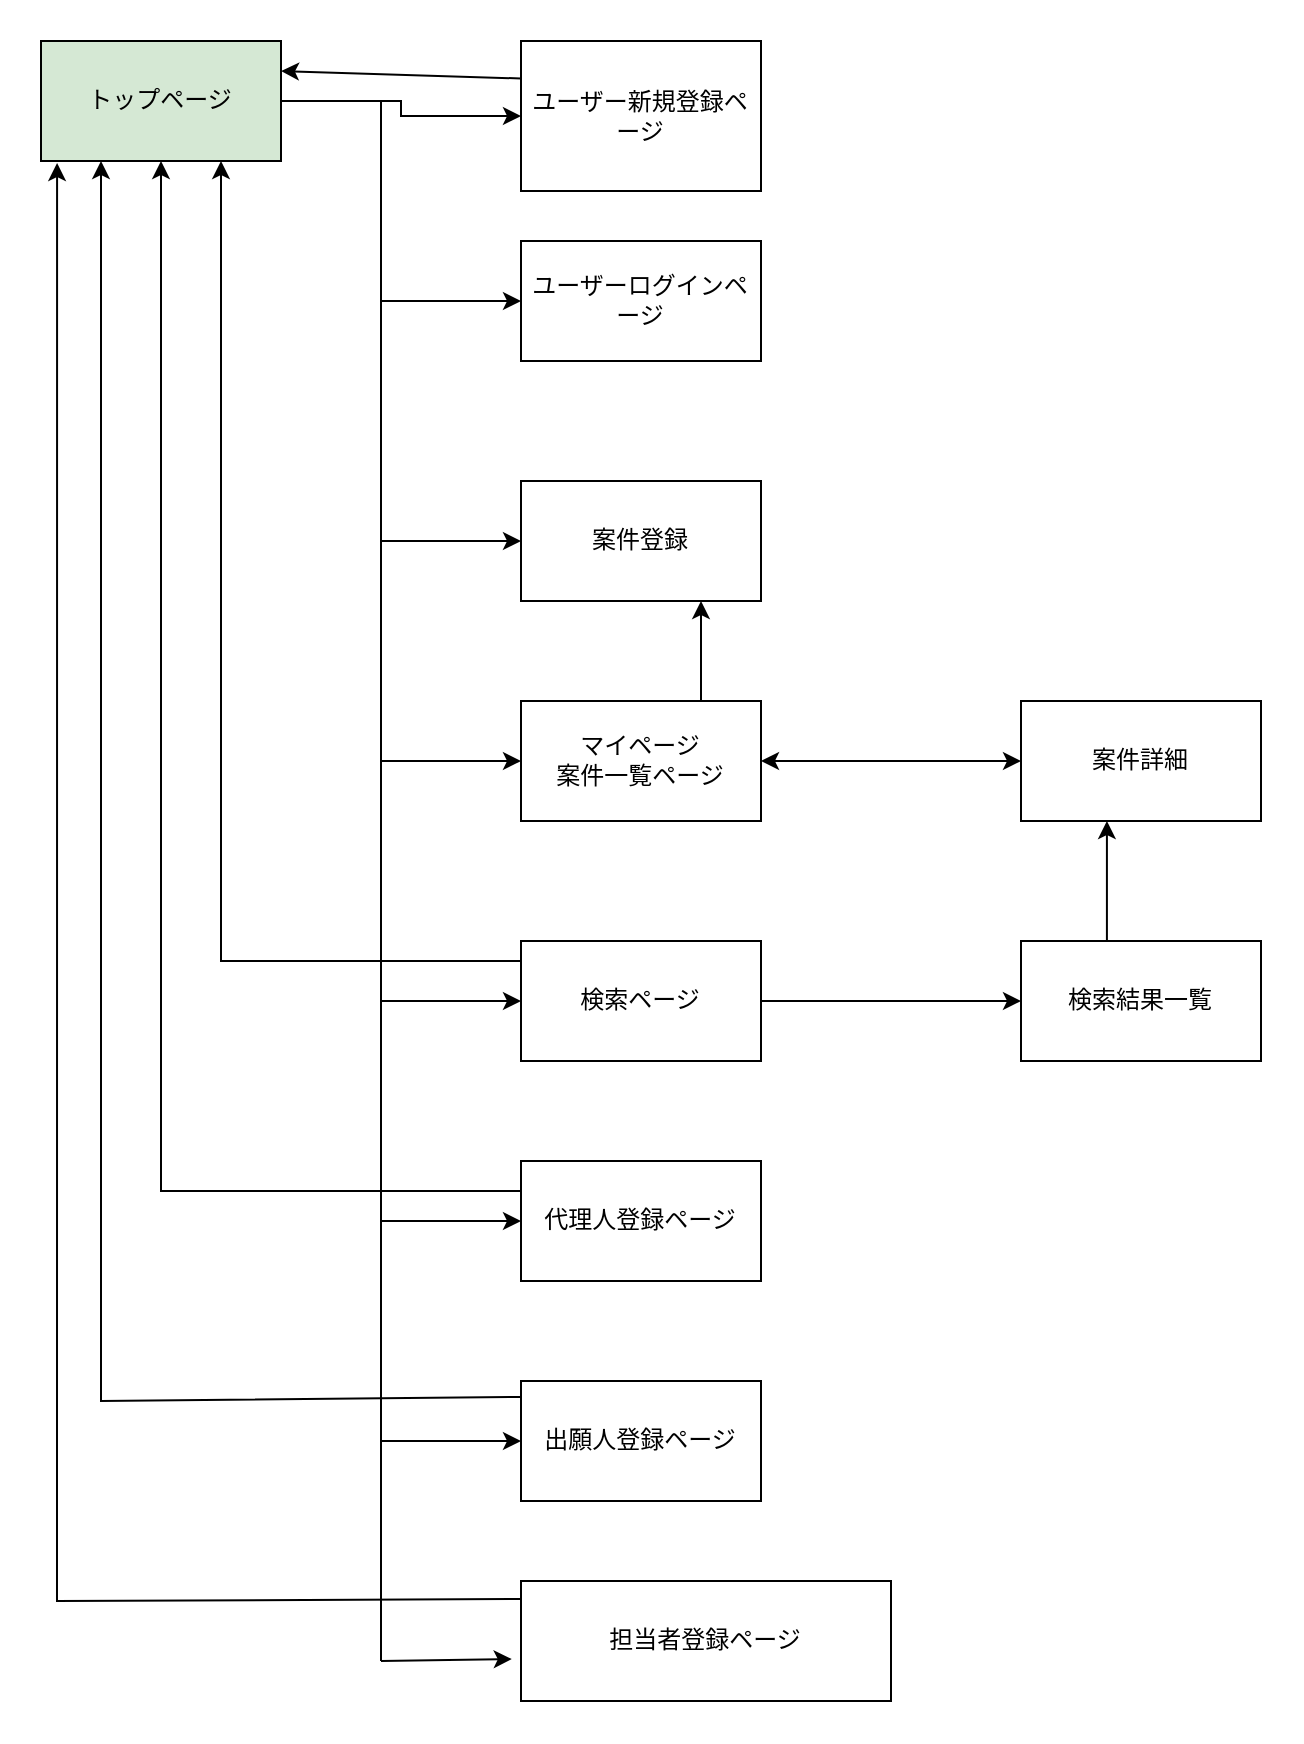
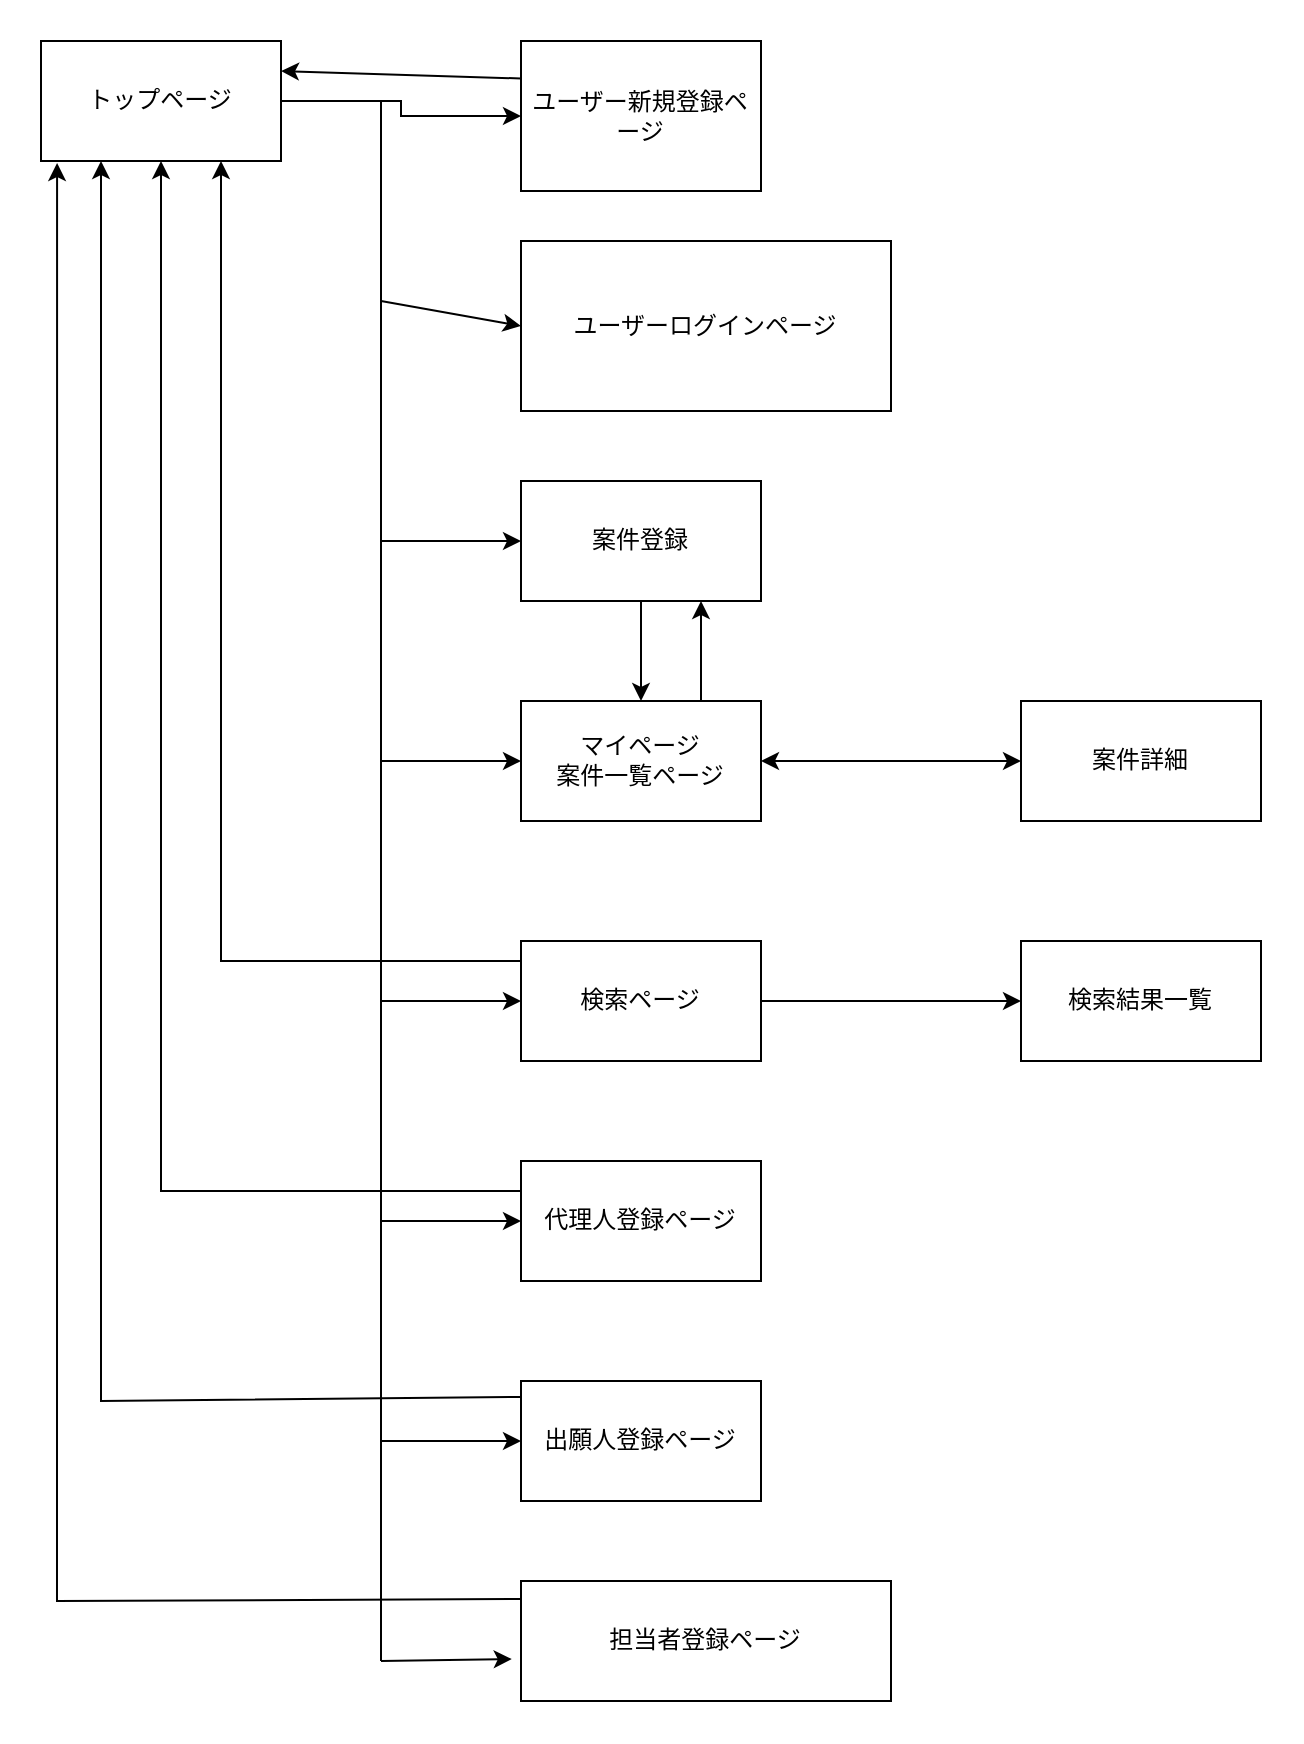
  <mxCell id="0" />
  <mxCell id="1" parent="0" />
  <mxCell id="2" style="edgeStyle=orthogonalEdgeStyle;rounded=0;orthogonalLoop=1;jettySize=auto;html=1;exitX=1;exitY=0.5;exitDx=0;exitDy=0;entryX=0;entryY=0.5;entryDx=0;entryDy=0;" edge="1" parent="1" source="3" target="7"><mxGeometry relative="1" as="geometry" /></mxCell>
- <mxCell id="3" value="トップページ" style="rounded=0;whiteSpace=wrap;html=1;fillColor=#d5e8d4;" vertex="1" parent="1"><mxGeometry x="20" y="20" width="120" height="60" as="geometry" /></mxCell>
+ <mxCell id="3" value="トップページ" style="rounded=0;whiteSpace=wrap;html=1;" vertex="1" parent="1"><mxGeometry x="20" y="20" width="120" height="60" as="geometry" /></mxCell>
  <mxCell id="4" value="案件登録" style="rounded=0;whiteSpace=wrap;html=1;" vertex="1" parent="1"><mxGeometry x="260" y="240" width="120" height="60" as="geometry" /></mxCell>
  <mxCell id="5" value="マイページ&lt;div&gt;案件一覧ページ&lt;/div&gt;" style="rounded=0;whiteSpace=wrap;html=1;" vertex="1" parent="1"><mxGeometry x="260" y="350" width="120" height="60" as="geometry" /></mxCell>
  <mxCell id="6" value="検索ページ" style="rounded=0;whiteSpace=wrap;html=1;" vertex="1" parent="1"><mxGeometry x="260" y="470" width="120" height="60" as="geometry" /></mxCell>
  <mxCell id="7" value="ユーザー新規登録ページ" style="rounded=0;whiteSpace=wrap;html=1;" vertex="1" parent="1"><mxGeometry x="260" y="20" width="120" height="75" as="geometry" /></mxCell>
- <mxCell id="8" value="ユーザーログインページ" style="rounded=0;whiteSpace=wrap;html=1;" vertex="1" parent="1"><mxGeometry x="260" y="120" width="120" height="60" as="geometry" /></mxCell>
+ <mxCell id="8" value="ユーザーログインページ" style="rounded=0;whiteSpace=wrap;html=1;" vertex="1" parent="1"><mxGeometry x="260" y="120" width="185" height="85" as="geometry" /></mxCell>
  <mxCell id="9" value="案件詳細" style="rounded=0;whiteSpace=wrap;html=1;" vertex="1" parent="1"><mxGeometry x="510" y="350" width="120" height="60" as="geometry" /></mxCell>
  <mxCell id="10" value="代理人登録ページ" style="rounded=0;whiteSpace=wrap;html=1;" vertex="1" parent="1"><mxGeometry x="260" y="580" width="120" height="60" as="geometry" /></mxCell>
  <mxCell id="11" value="出願人登録ページ" style="rounded=0;whiteSpace=wrap;html=1;" vertex="1" parent="1"><mxGeometry x="260" y="690" width="120" height="60" as="geometry" /></mxCell>
  <mxCell id="12" value="担当者登録ページ" style="rounded=0;whiteSpace=wrap;html=1;" vertex="1" parent="1"><mxGeometry x="260" y="790" width="185" height="60" as="geometry" /></mxCell>
  <mxCell id="13" value="" style="endArrow=none;html=1;rounded=0;" edge="1" parent="1"><mxGeometry width="50" height="50" relative="1" as="geometry"><mxPoint x="190" y="830" as="sourcePoint" /><mxPoint x="190" y="50" as="targetPoint" /></mxGeometry></mxCell>
  <mxCell id="14" value="" style="endArrow=classic;startArrow=classic;html=1;rounded=0;entryX=0;entryY=0.5;entryDx=0;entryDy=0;" edge="1" parent="1" target="9"><mxGeometry width="50" height="50" relative="1" as="geometry"><mxPoint x="380" y="380" as="sourcePoint" /><mxPoint x="500" y="380" as="targetPoint" /></mxGeometry></mxCell>
- <mxCell id="15" value="" style="endArrow=classic;html=1;rounded=0;entryX=0.358;entryY=1;entryDx=0;entryDy=0;entryPerimeter=0;exitX=0.358;exitY=0;exitDx=0;exitDy=0;exitPerimeter=0;" edge="1" parent="1" source="16" target="9"><mxGeometry width="50" height="50" relative="1" as="geometry"><mxPoint x="553" y="480" as="sourcePoint" /><mxPoint x="400" y="320" as="targetPoint" /><Array as="points" /></mxGeometry></mxCell>
  <mxCell id="16" value="検索結果一覧" style="rounded=0;whiteSpace=wrap;html=1;" vertex="1" parent="1"><mxGeometry x="510" y="470" width="120" height="60" as="geometry" /></mxCell>
  <mxCell id="17" value="" style="endArrow=classic;html=1;rounded=0;entryX=0;entryY=0.5;entryDx=0;entryDy=0;" edge="1" parent="1" target="5"><mxGeometry width="50" height="50" relative="1" as="geometry"><mxPoint x="190" y="380" as="sourcePoint" /><mxPoint x="400" y="440" as="targetPoint" /></mxGeometry></mxCell>
  <mxCell id="18" value="" style="endArrow=classic;html=1;rounded=0;entryX=0;entryY=0.5;entryDx=0;entryDy=0;" edge="1" parent="1" target="4"><mxGeometry width="50" height="50" relative="1" as="geometry"><mxPoint x="190" y="270" as="sourcePoint" /><mxPoint x="400" y="350" as="targetPoint" /></mxGeometry></mxCell>
+ <mxCell id="19" value="" style="endArrow=classic;html=1;rounded=0;exitX=0.5;exitY=1;exitDx=0;exitDy=0;entryX=0.5;entryY=0;entryDx=0;entryDy=0;" edge="1" parent="1" source="4" target="5"><mxGeometry width="50" height="50" relative="1" as="geometry"><mxPoint x="350" y="400" as="sourcePoint" /><mxPoint x="400" y="350" as="targetPoint" /></mxGeometry></mxCell>
  <mxCell id="20" value="" style="endArrow=classic;html=1;rounded=0;entryX=0.75;entryY=1;entryDx=0;entryDy=0;" edge="1" parent="1" target="4"><mxGeometry width="50" height="50" relative="1" as="geometry"><mxPoint x="350" y="350" as="sourcePoint" /><mxPoint x="400" y="350" as="targetPoint" /></mxGeometry></mxCell>
  <mxCell id="21" value="" style="endArrow=classic;html=1;rounded=0;entryX=0;entryY=0.5;entryDx=0;entryDy=0;" edge="1" parent="1" target="6"><mxGeometry width="50" height="50" relative="1" as="geometry"><mxPoint x="190" y="500" as="sourcePoint" /><mxPoint x="400" y="480" as="targetPoint" /></mxGeometry></mxCell>
  <mxCell id="22" value="" style="endArrow=classic;html=1;rounded=0;entryX=0;entryY=0.5;entryDx=0;entryDy=0;exitX=1;exitY=0.5;exitDx=0;exitDy=0;" edge="1" parent="1" source="6" target="16"><mxGeometry width="50" height="50" relative="1" as="geometry"><mxPoint x="350" y="530" as="sourcePoint" /><mxPoint x="400" y="480" as="targetPoint" /></mxGeometry></mxCell>
  <mxCell id="23" value="" style="endArrow=classic;html=1;rounded=0;entryX=1;entryY=0.25;entryDx=0;entryDy=0;exitX=0;exitY=0.25;exitDx=0;exitDy=0;" edge="1" parent="1" source="7" target="3"><mxGeometry width="50" height="50" relative="1" as="geometry"><mxPoint x="350" y="250" as="sourcePoint" /><mxPoint x="400" y="200" as="targetPoint" /></mxGeometry></mxCell>
  <mxCell id="24" value="" style="endArrow=classic;html=1;rounded=0;entryX=0;entryY=0.5;entryDx=0;entryDy=0;" edge="1" parent="1" target="8"><mxGeometry width="50" height="50" relative="1" as="geometry"><mxPoint x="190" y="150" as="sourcePoint" /><mxPoint x="400" y="200" as="targetPoint" /></mxGeometry></mxCell>
  <mxCell id="25" value="" style="endArrow=classic;html=1;rounded=0;entryX=0;entryY=0.5;entryDx=0;entryDy=0;" edge="1" parent="1" target="10"><mxGeometry width="50" height="50" relative="1" as="geometry"><mxPoint x="190" y="610" as="sourcePoint" /><mxPoint x="400" y="640" as="targetPoint" /></mxGeometry></mxCell>
  <mxCell id="26" value="" style="endArrow=classic;html=1;rounded=0;entryX=0;entryY=0.5;entryDx=0;entryDy=0;" edge="1" parent="1" target="11"><mxGeometry width="50" height="50" relative="1" as="geometry"><mxPoint x="190" y="720" as="sourcePoint" /><mxPoint x="400" y="640" as="targetPoint" /></mxGeometry></mxCell>
  <mxCell id="27" value="" style="endArrow=classic;html=1;rounded=0;entryX=-0.025;entryY=0.65;entryDx=0;entryDy=0;entryPerimeter=0;" edge="1" parent="1" target="12"><mxGeometry width="50" height="50" relative="1" as="geometry"><mxPoint x="190" y="830" as="sourcePoint" /><mxPoint x="250" y="830" as="targetPoint" /></mxGeometry></mxCell>
  <mxCell id="28" value="" style="endArrow=classic;html=1;rounded=0;entryX=0.75;entryY=1;entryDx=0;entryDy=0;" edge="1" parent="1" target="3"><mxGeometry width="50" height="50" relative="1" as="geometry"><mxPoint x="260" y="480" as="sourcePoint" /><mxPoint x="80" y="280" as="targetPoint" /><Array as="points"><mxPoint x="110" y="480" /></Array></mxGeometry></mxCell>
  <mxCell id="29" value="" style="endArrow=classic;html=1;rounded=0;exitX=0;exitY=0.25;exitDx=0;exitDy=0;entryX=0.5;entryY=1;entryDx=0;entryDy=0;" edge="1" parent="1" source="10" target="3"><mxGeometry width="50" height="50" relative="1" as="geometry"><mxPoint x="290" y="570" as="sourcePoint" /><mxPoint x="40" y="500" as="targetPoint" /><Array as="points"><mxPoint x="80" y="595" /></Array></mxGeometry></mxCell>
  <mxCell id="30" value="" style="endArrow=classic;html=1;rounded=0;exitX=0;exitY=0.133;exitDx=0;exitDy=0;exitPerimeter=0;entryX=0.25;entryY=1;entryDx=0;entryDy=0;" edge="1" parent="1" source="11" target="3"><mxGeometry width="50" height="50" relative="1" as="geometry"><mxPoint x="290" y="650" as="sourcePoint" /><mxPoint x="50" y="620" as="targetPoint" /><Array as="points"><mxPoint x="50" y="700" /></Array></mxGeometry></mxCell>
  <mxCell id="31" value="" style="endArrow=classic;html=1;rounded=0;exitX=0;exitY=0.15;exitDx=0;exitDy=0;exitPerimeter=0;entryX=0.067;entryY=1.017;entryDx=0;entryDy=0;entryPerimeter=0;" edge="1" parent="1" source="12" target="3"><mxGeometry width="50" height="50" relative="1" as="geometry"><mxPoint x="250" y="800" as="sourcePoint" /><mxPoint x="20" y="710" as="targetPoint" /><Array as="points"><mxPoint x="28" y="800" /></Array></mxGeometry></mxCell>
